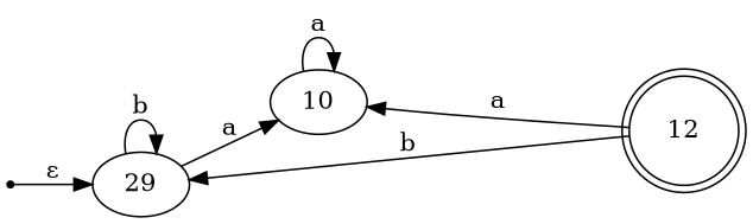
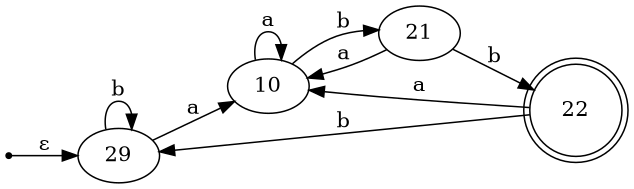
  digraph {
    rankdir=LR
    start [shape=point]
    n2 [label=29]
    n3 [label=10]
-   22 [shape=doublecircle label=12]
+   22 [shape=doublecircle]
+   21
    start -> n2 [label="ε"]
    n2 -> n2 [label=b]
    n2 -> n3 [label=a]
    n3 -> n3 [label=a]
+   n3 -> 21 [label=b]
    22 -> n2 [label=b]
    22 -> n3 [label=a]
+   21 -> n3 [label=a]
+   21 -> 22 [label=b]
  }
